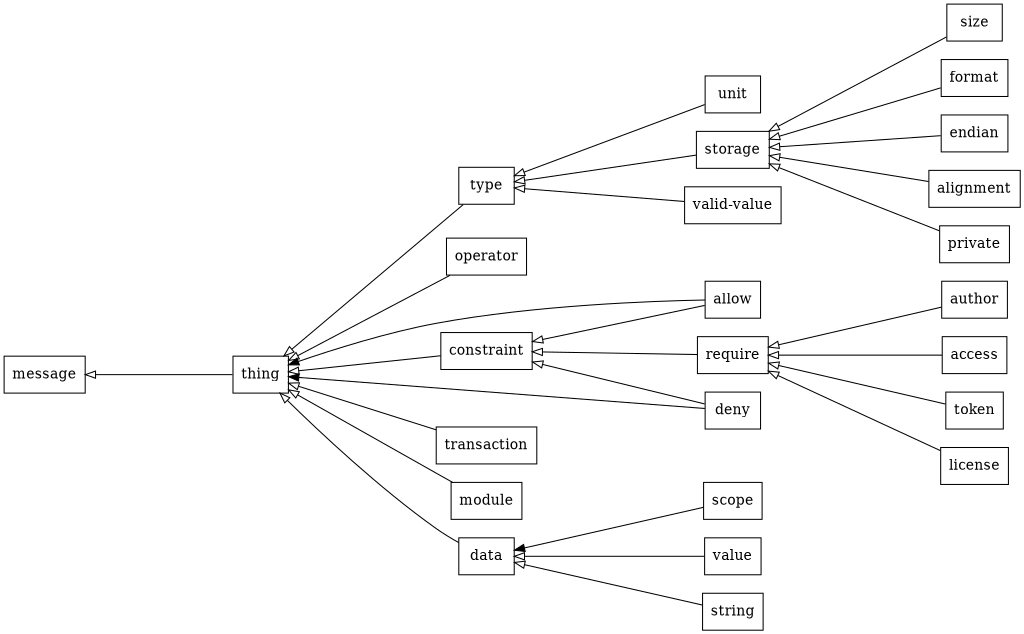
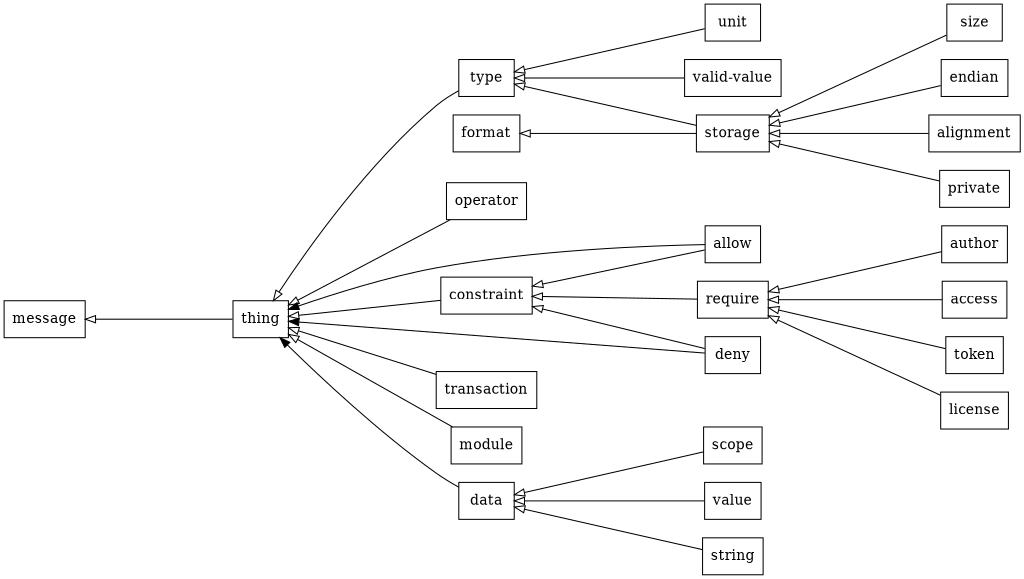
  digraph {
    rankdir=RL
    ranksep=2
    node [shape=rectangle]
    edge [arrowhead=empty]
    data
    thing
    message
    type
    operator
    constraint
    transaction
    module
    scope
    value
    string
    unit
    storage
    "valid-value"
    size
    format
    endian
    alignment
    private
    allow
    deny
    require
    author
    access
    token
    license
-   data -> thing
+   data -> thing [arrowhead=normal]
    thing -> message
    type -> thing
    operator -> thing
    constraint -> thing
    transaction -> thing
    module -> thing
-   scope -> data [arrowhead=normal]
+   scope -> data
    value -> data
    string -> data
    unit -> type
    storage -> type
    "valid-value" -> type
    size -> storage
-   format -> storage
+   storage -> format
    endian -> storage
    alignment -> storage
    private -> storage
    allow -> thing [arrowhead=normal]
    allow -> constraint
    deny -> thing [arrowhead=normal]
    deny -> constraint
    require -> constraint
    author -> require
    access -> require
    token -> require
    license -> require
  }
